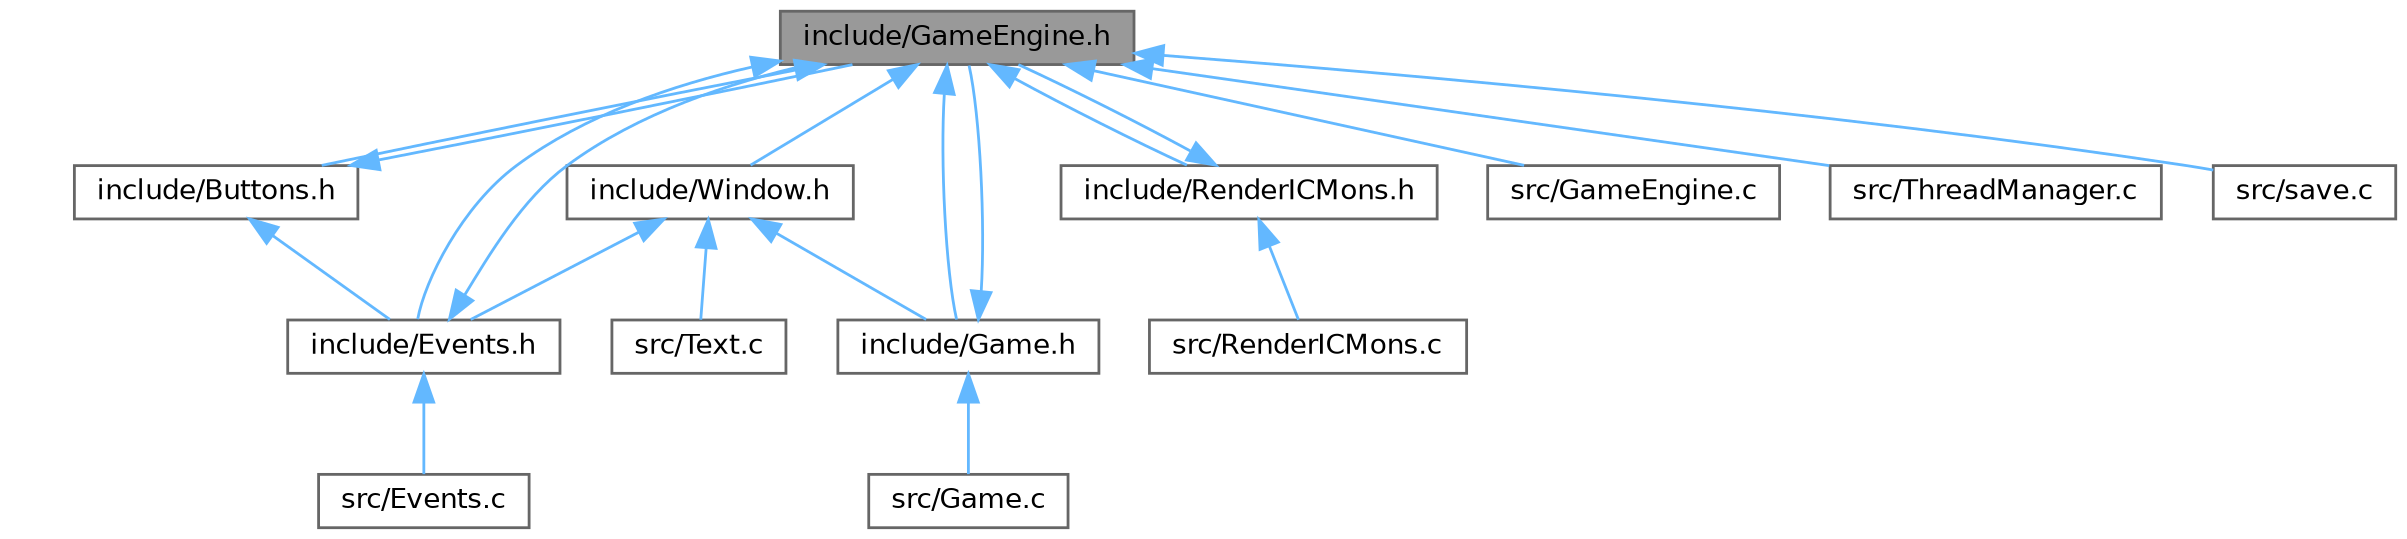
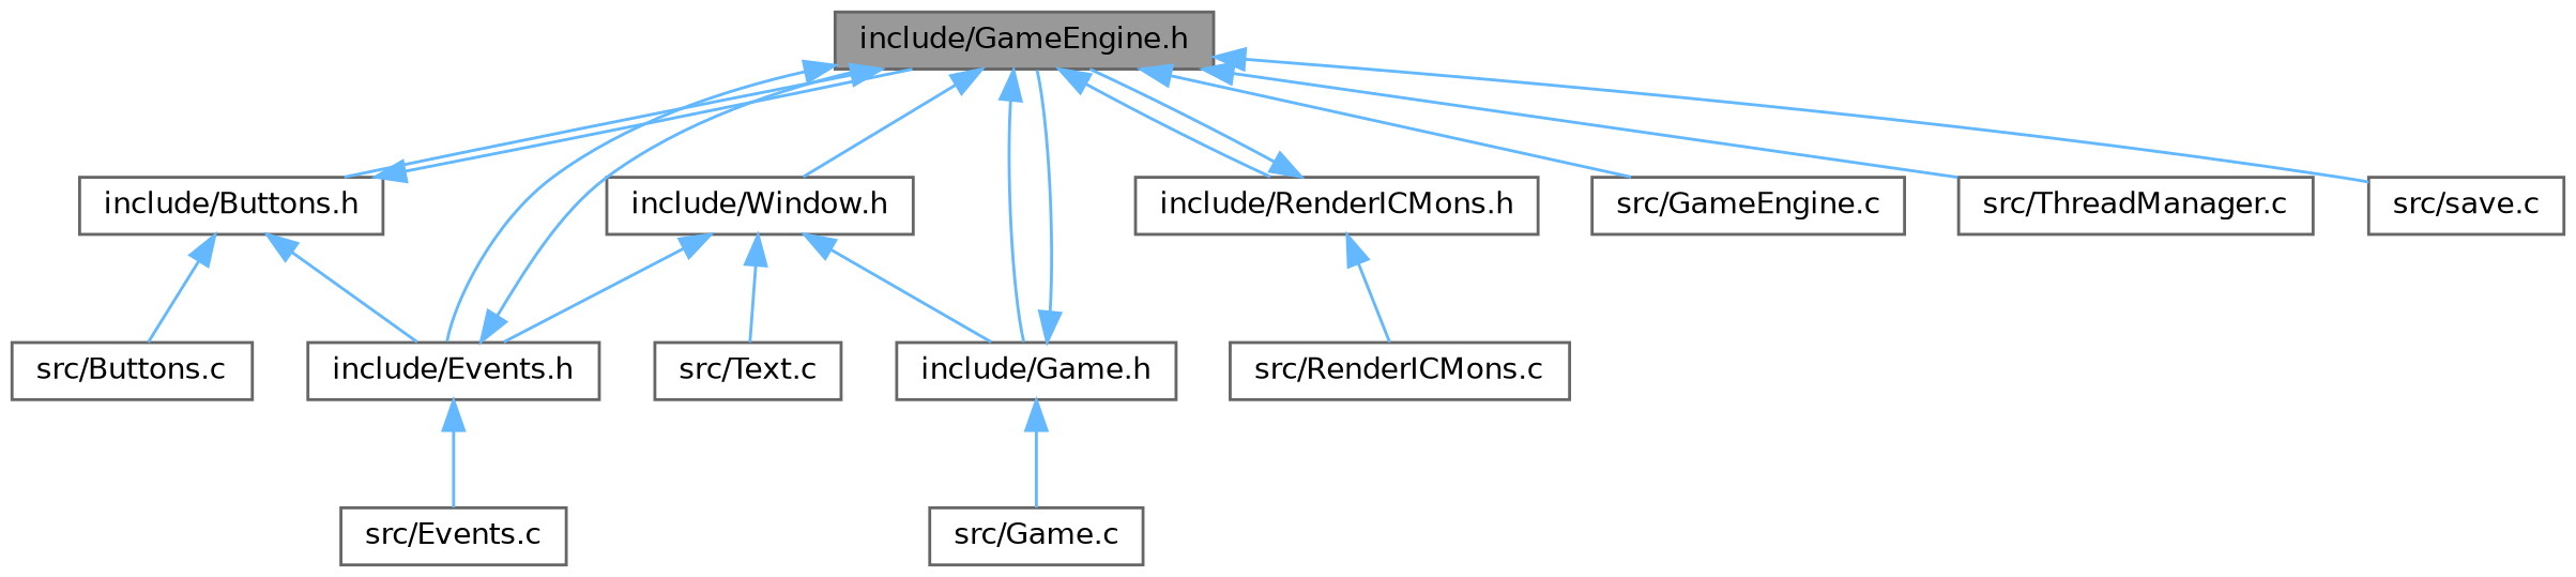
  digraph {
    node [color=grey40 fillcolor=white fontname=Helvetica fontsize=10 shape=box style=filled]
    edge [color=steelblue1 dir=back fontname=Helvetica fontsize=10 labelfontname=Helvetica labelfontsize=10 style=solid]
    n1 [color=gray40 fillcolor=grey60 fontcolor=black height=0.2 label="include/GameEngine.h" width=0.4]
    n2 [height=0.2 label="include/Buttons.h" width=0.4]
    n3 [height=0.2 label="include/Events.h" width=0.4]
    n4 [height=0.2 label="include/Game.h" width=0.4]
    n5 [height=0.2 label="include/RenderICMons.h" width=0.4]
    n6 [height=0.2 label="include/Window.h" width=0.4]
    n7 [height=0.2 label="src/GameEngine.c" width=0.4]
    n8 [height=0.2 label="src/ThreadManager.c" width=0.4]
    n9 [height=0.2 label="src/save.c" width=0.4]
+   n10 [height=0.2 label="src/Buttons.c" width=0.4]
    n11 [height=0.2 label="src/Events.c" width=0.4]
    n12 [height=0.2 label="src/Game.c" width=0.4]
    n13 [height=0.2 label="src/RenderICMons.c" width=0.4]
    n14 [height=0.2 label="src/Text.c" width=0.4]
    n1 -> n2
    n1 -> n3
    n1 -> n4
    n1 -> n5
    n1 -> n6
    n1 -> n7
    n1 -> n8
    n1 -> n9
    n2 -> n1
    n2 -> n3
+   n2 -> n10
    n3 -> n1
    n3 -> n11
    n4 -> n1
    n4 -> n12
    n5 -> n1
    n5 -> n13
    n6 -> n3
    n6 -> n4
    n6 -> n14
  }
